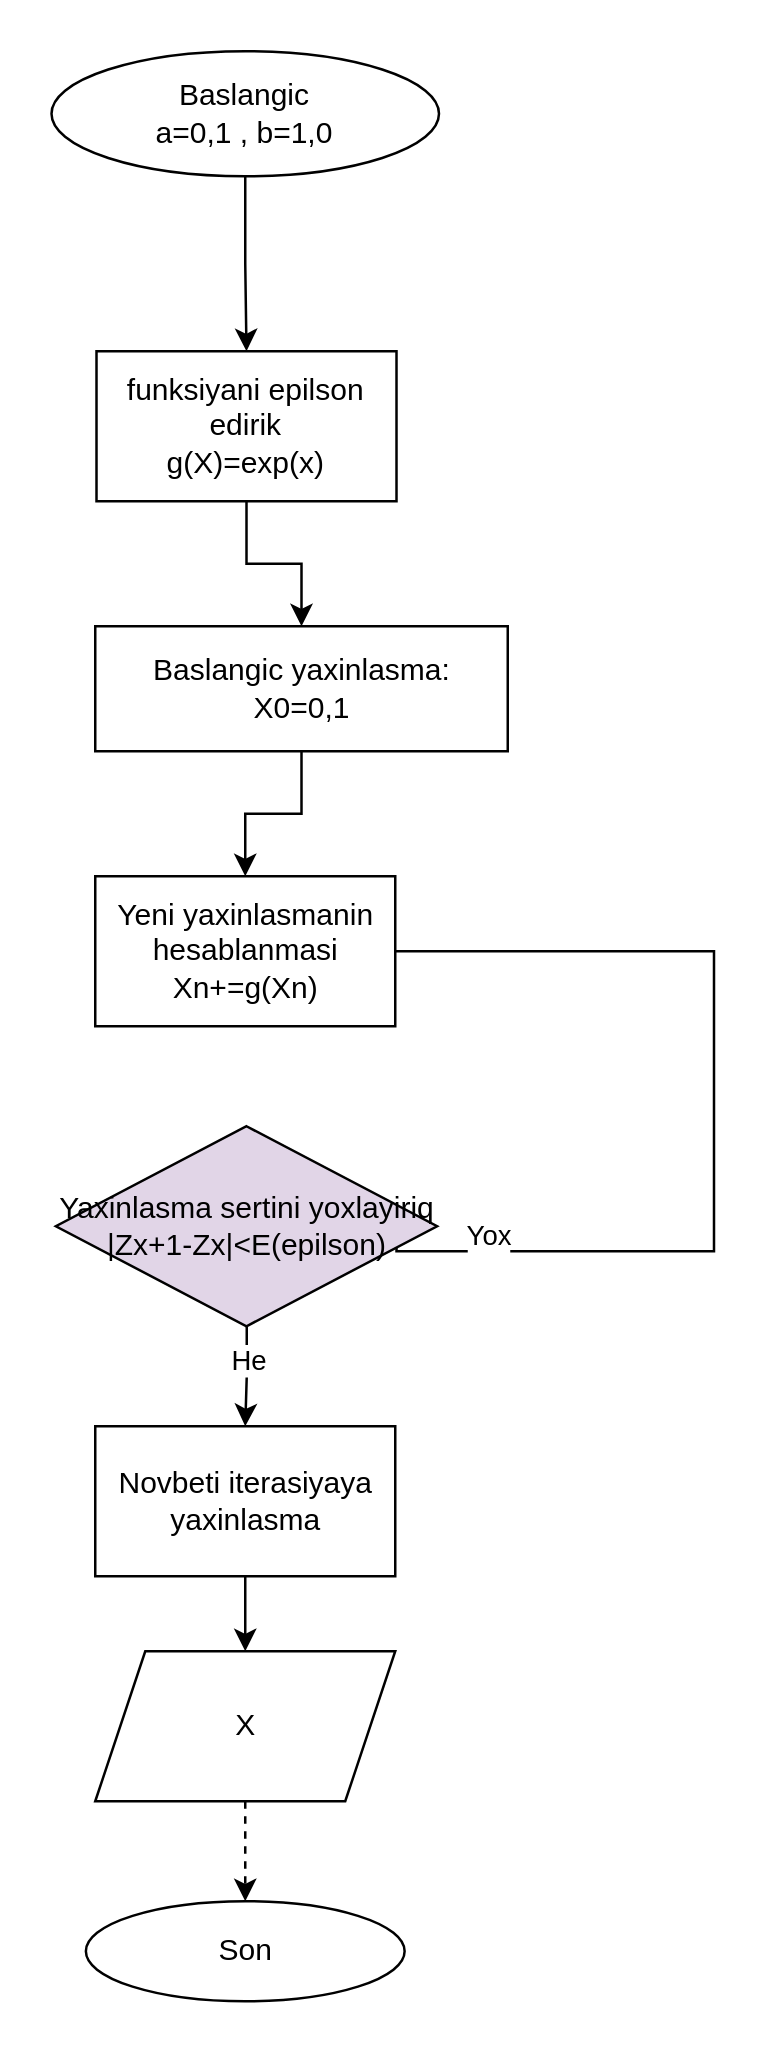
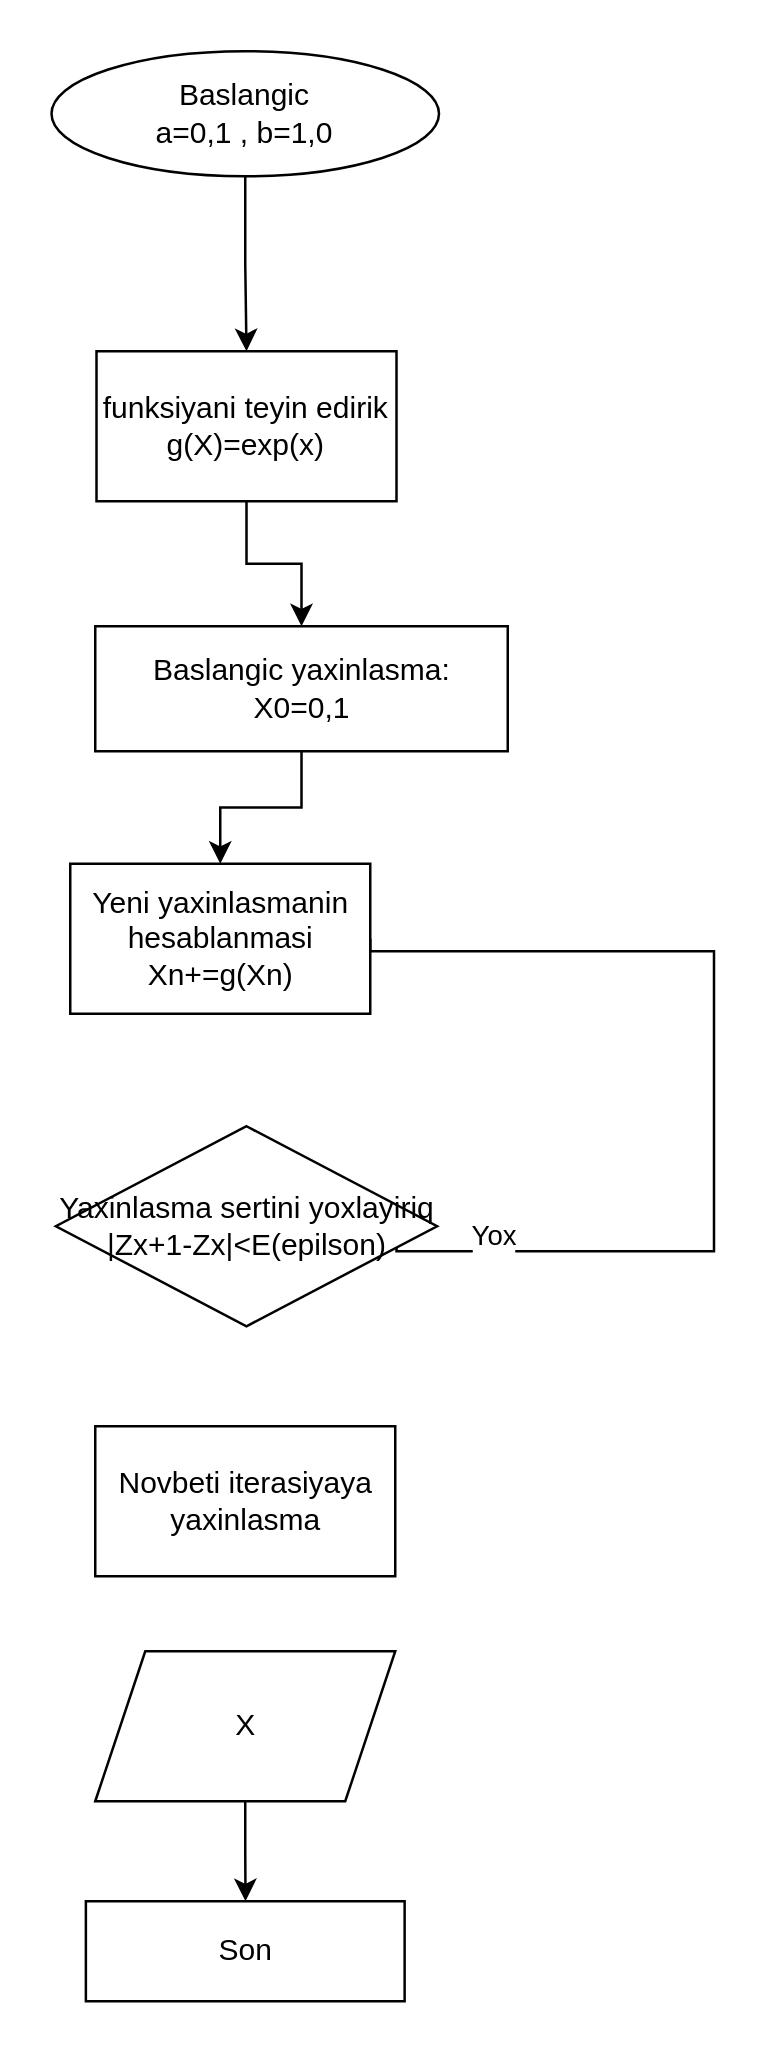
  <mxCell id="0" />
  <mxCell id="1" parent="0" />
  <mxCell id="2" style="edgeStyle=orthogonalEdgeStyle;rounded=0;orthogonalLoop=1;jettySize=auto;html=1;" edge="1" parent="1" source="3" target="5"><mxGeometry relative="1" as="geometry" /></mxCell>
  <mxCell id="3" value="Baslangic&lt;div&gt;a=0,1 , b=1,0&lt;/div&gt;" style="ellipse;whiteSpace=wrap;html=1;" vertex="1" parent="1"><mxGeometry x="20" y="20" width="155" height="50" as="geometry" /></mxCell>
  <mxCell id="4" style="edgeStyle=orthogonalEdgeStyle;rounded=0;orthogonalLoop=1;jettySize=auto;html=1;entryX=0.5;entryY=0;entryDx=0;entryDy=0;" edge="1" parent="1" source="5" target="7"><mxGeometry relative="1" as="geometry" /></mxCell>
- <mxCell id="5" value="funksiyani epilson edirik&lt;div&gt;g(X)=exp(x)&lt;/div&gt;" style="rounded=0;whiteSpace=wrap;html=1;" vertex="1" parent="1"><mxGeometry x="38" y="140" width="120" height="60" as="geometry" /></mxCell>
+ <mxCell id="5" value="funksiyani teyin edirik&lt;div&gt;g(X)=exp(x)&lt;/div&gt;" style="rounded=0;whiteSpace=wrap;html=1;" vertex="1" parent="1"><mxGeometry x="38" y="140" width="120" height="60" as="geometry" /></mxCell>
  <mxCell id="6" style="edgeStyle=orthogonalEdgeStyle;rounded=0;orthogonalLoop=1;jettySize=auto;html=1;" edge="1" parent="1" source="7" target="10"><mxGeometry relative="1" as="geometry" /></mxCell>
  <mxCell id="7" value="Baslangic yaxinlasma:&lt;div&gt;X0=0,1&lt;/div&gt;" style="rounded=0;whiteSpace=wrap;html=1;" vertex="1" parent="1"><mxGeometry x="37.5" y="250" width="165" height="50" as="geometry" /></mxCell>
  <mxCell id="8" style="edgeStyle=orthogonalEdgeStyle;rounded=0;orthogonalLoop=1;jettySize=auto;html=1;exitX=1;exitY=0.5;exitDx=0;exitDy=0;entryX=1;entryY=0.5;entryDx=0;entryDy=0;" edge="1" parent="1" source="10" target="13"><mxGeometry relative="1" as="geometry"><mxPoint x="185" y="510" as="targetPoint" /><Array as="points"><mxPoint x="285" y="380" /><mxPoint x="285" y="500" /><mxPoint x="158" y="500" /></Array></mxGeometry></mxCell>
  <mxCell id="9" value="Yox&lt;div&gt;&lt;br&gt;&lt;/div&gt;" style="edgeLabel;html=1;align=center;verticalAlign=middle;resizable=0;points=[];" vertex="1" connectable="0" parent="8"><mxGeometry x="0.706" y="-4" relative="1" as="geometry"><mxPoint x="4" y="4" as="offset" /></mxGeometry></mxCell>
- <mxCell id="10" value="Yeni yaxinlasmanin hesablanmasi&lt;div&gt;Xn+=g(Xn)&lt;/div&gt;" style="rounded=0;whiteSpace=wrap;html=1;" vertex="1" parent="1"><mxGeometry x="37.5" y="350" width="120" height="60" as="geometry" /></mxCell>
- <mxCell id="11" value="" style="edgeStyle=orthogonalEdgeStyle;rounded=0;orthogonalLoop=1;jettySize=auto;html=1;" edge="1" parent="1" source="13" target="15"><mxGeometry relative="1" as="geometry" /></mxCell>
- <mxCell id="12" value="He" style="edgeLabel;html=1;align=center;verticalAlign=middle;resizable=0;points=[];" vertex="1" connectable="0" parent="11"><mxGeometry x="-0.309" relative="1" as="geometry"><mxPoint as="offset" /></mxGeometry></mxCell>
- <mxCell id="13" value="Yaxinlasma sertini yoxlayiriq&lt;div&gt;|Zx+1-Zx|&amp;lt;E(epilson)&lt;/div&gt;" style="rhombus;whiteSpace=wrap;html=1;fillColor=#e1d5e7;" vertex="1" parent="1"><mxGeometry x="21.75" y="450" width="152.5" height="80" as="geometry" /></mxCell>
- <mxCell id="14" value="" style="edgeStyle=orthogonalEdgeStyle;rounded=0;orthogonalLoop=1;jettySize=auto;html=1;" edge="1" parent="1" source="15" target="17"><mxGeometry relative="1" as="geometry" /></mxCell>
+ <mxCell id="10" value="Yeni yaxinlasmanin hesablanmasi&lt;div&gt;Xn+=g(Xn)&lt;/div&gt;" style="rounded=0;whiteSpace=wrap;html=1;" vertex="1" parent="1"><mxGeometry x="27.5" y="345" width="120" height="60" as="geometry" /></mxCell>
+ <mxCell id="13" value="Yaxinlasma sertini yoxlayiriq&lt;div&gt;|Zx+1-Zx|&amp;lt;E(epilson)&lt;/div&gt;" style="rhombus;whiteSpace=wrap;html=1;" vertex="1" parent="1"><mxGeometry x="21.75" y="450" width="152.5" height="80" as="geometry" /></mxCell>
  <mxCell id="15" value="Novbeti iterasiyaya yaxinlasma" style="whiteSpace=wrap;html=1;" vertex="1" parent="1"><mxGeometry x="37.5" y="570" width="120" height="60" as="geometry" /></mxCell>
- <mxCell id="16" style="edgeStyle=orthogonalEdgeStyle;rounded=0;orthogonalLoop=1;jettySize=auto;html=1;dashed=1;" edge="1" parent="1" source="17" target="18"><mxGeometry relative="1" as="geometry" /></mxCell>
+ <mxCell id="16" style="edgeStyle=orthogonalEdgeStyle;rounded=0;orthogonalLoop=1;jettySize=auto;html=1;" edge="1" parent="1" source="17" target="18"><mxGeometry relative="1" as="geometry" /></mxCell>
  <mxCell id="17" value="X" style="shape=parallelogram;perimeter=parallelogramPerimeter;whiteSpace=wrap;html=1;fixedSize=1;" vertex="1" parent="1"><mxGeometry x="37.5" y="660" width="120" height="60" as="geometry" /></mxCell>
- <mxCell id="18" value="Son" style="ellipse;whiteSpace=wrap;html=1;" vertex="1" parent="1"><mxGeometry x="33.75" y="760" width="127.5" height="40" as="geometry" /></mxCell>
+ <mxCell id="18" value="Son" style="whiteSpace=wrap;html=1;rounded=0;" vertex="1" parent="1"><mxGeometry x="33.75" y="760" width="127.5" height="40" as="geometry" /></mxCell>
